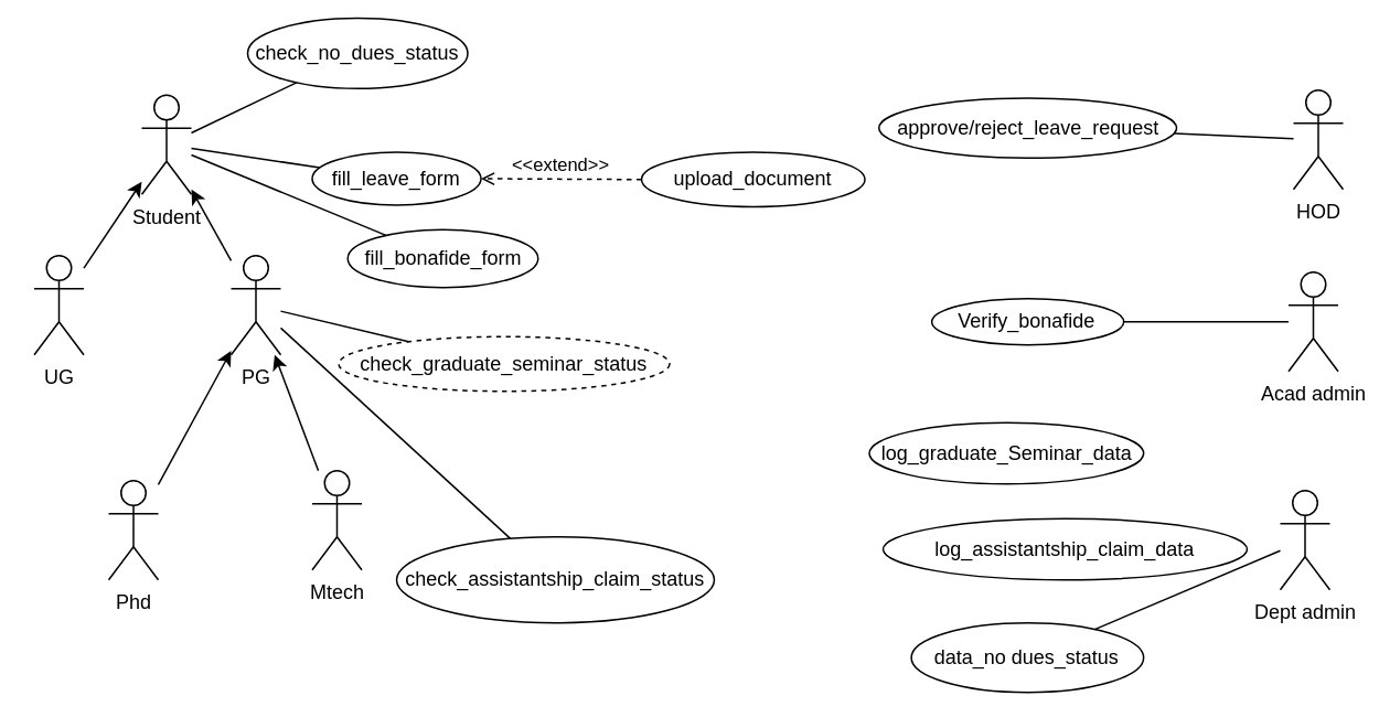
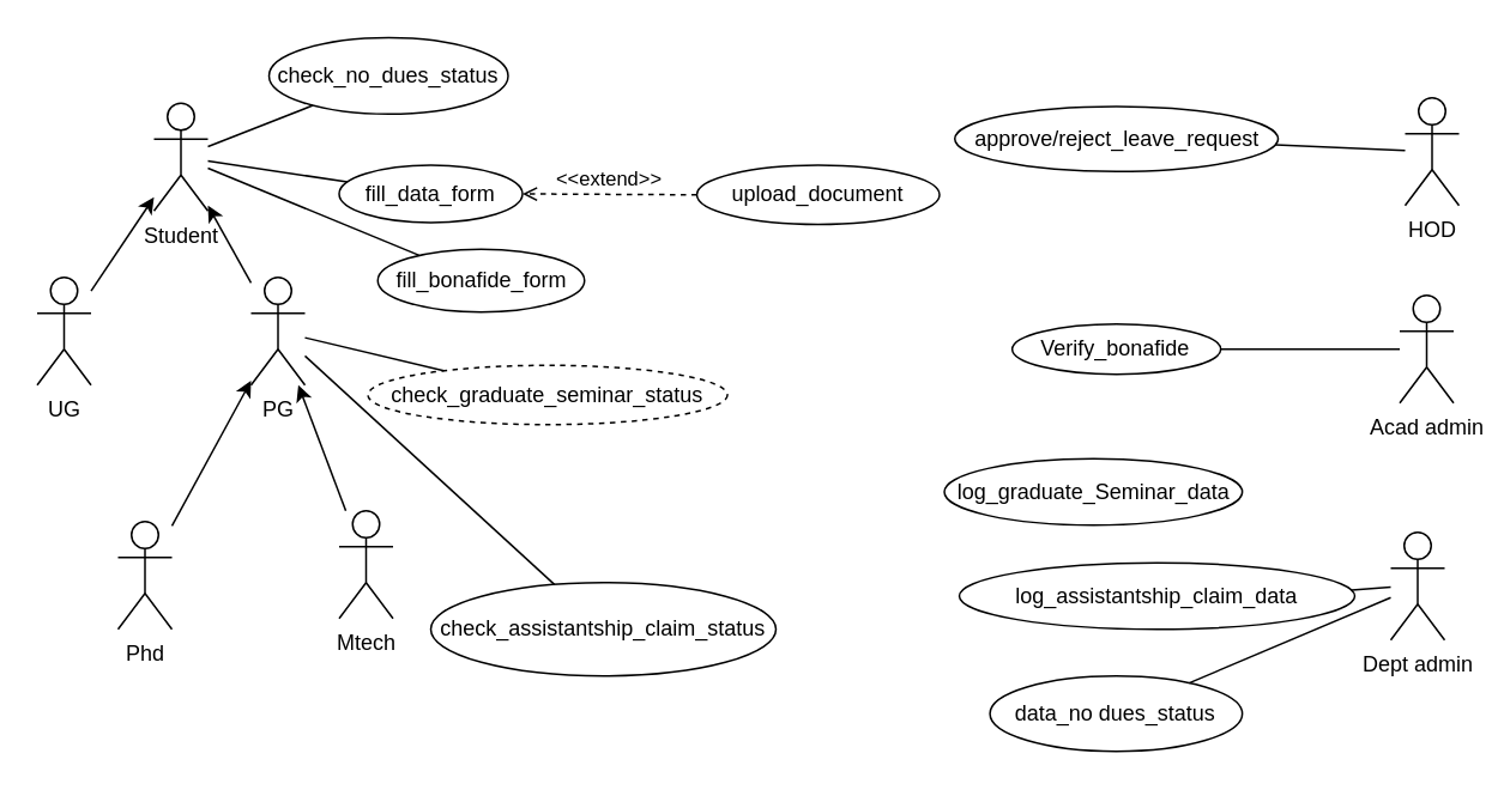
  <mxCell id="0" />
  <mxCell id="1" parent="0" />
  <mxCell id="2" value="Student" style="shape=umlActor;verticalLabelPosition=bottom;verticalAlign=top;html=1;outlineConnect=0;" parent="1" vertex="1"><mxGeometry x="85" y="57" width="30" height="60" as="geometry" /></mxCell>
  <mxCell id="3" value="data_no dues_status" style="ellipse;whiteSpace=wrap;html=1;" parent="1" vertex="1"><mxGeometry x="550.06" y="376" width="140.37" height="42" as="geometry" /></mxCell>
- <mxCell id="4" value="check_no_dues_status" style="ellipse;whiteSpace=wrap;html=1;" parent="1" vertex="1"><mxGeometry x="149" y="10.5" width="133" height="42.5" as="geometry" /></mxCell>
+ <mxCell id="4" value="check_no_dues_status" style="ellipse;whiteSpace=wrap;html=1;" parent="1" vertex="1"><mxGeometry x="149" y="20.5" width="133" height="42.5" as="geometry" /></mxCell>
  <mxCell id="5" value="log_assistantship_claim_data" style="ellipse;whiteSpace=wrap;html=1;" parent="1" vertex="1"><mxGeometry x="533" y="313" width="220" height="37" as="geometry" /></mxCell>
  <mxCell id="6" value="log_graduate_Seminar_data" style="ellipse;whiteSpace=wrap;html=1;" parent="1" vertex="1"><mxGeometry x="524.68" y="255" width="165.75" height="37" as="geometry" /></mxCell>
  <mxCell id="7" value="approve/reject_leave_request" style="ellipse;whiteSpace=wrap;html=1;" parent="1" vertex="1"><mxGeometry x="530.5" y="58.75" width="179.87" height="36.25" as="geometry" /></mxCell>
  <mxCell id="8" value="check_assistantship_claim_status" style="ellipse;whiteSpace=wrap;html=1;" parent="1" vertex="1"><mxGeometry x="239" y="324" width="192" height="52" as="geometry" /></mxCell>
  <mxCell id="9" value="check_graduate_seminar_status" style="ellipse;whiteSpace=wrap;html=1;dashed=1;" parent="1" vertex="1"><mxGeometry x="204" y="203" width="200" height="33" as="geometry" /></mxCell>
  <mxCell id="10" value="fill_bonafide_form" style="ellipse;whiteSpace=wrap;html=1;" parent="1" vertex="1"><mxGeometry x="209.5" y="138.25" width="115" height="35" as="geometry" /></mxCell>
  <mxCell id="11" value="upload_document" style="ellipse;whiteSpace=wrap;html=1;" parent="1" vertex="1"><mxGeometry x="387" y="91.5" width="135" height="33" as="geometry" /></mxCell>
- <mxCell id="12" value="fill_leave_form" style="ellipse;whiteSpace=wrap;html=1;" parent="1" vertex="1"><mxGeometry x="188" y="91.5" width="102" height="32" as="geometry" /></mxCell>
+ <mxCell id="12" value="fill_data_form" style="ellipse;whiteSpace=wrap;html=1;" parent="1" vertex="1"><mxGeometry x="188" y="91.5" width="102" height="32" as="geometry" /></mxCell>
  <mxCell id="13" value="" style="endArrow=none;html=1;rounded=0;" parent="1" source="2" target="12" edge="1"><mxGeometry width="50" height="50" relative="1" as="geometry"><mxPoint x="393" y="264" as="sourcePoint" /><mxPoint x="443" y="214" as="targetPoint" /></mxGeometry></mxCell>
  <mxCell id="14" value="Mtech" style="shape=umlActor;verticalLabelPosition=bottom;verticalAlign=top;html=1;outlineConnect=0;" parent="1" vertex="1"><mxGeometry x="188" y="284" width="30" height="60" as="geometry" /></mxCell>
  <mxCell id="15" value="Phd" style="shape=umlActor;verticalLabelPosition=bottom;verticalAlign=top;html=1;outlineConnect=0;" parent="1" vertex="1"><mxGeometry x="65" y="290" width="30" height="60" as="geometry" /></mxCell>
  <mxCell id="16" value="" style="endArrow=none;html=1;rounded=0;" parent="1" source="32" target="9" edge="1"><mxGeometry width="50" height="50" relative="1" as="geometry"><mxPoint x="393" y="264" as="sourcePoint" /><mxPoint x="443" y="214" as="targetPoint" /></mxGeometry></mxCell>
  <mxCell id="17" value="" style="endArrow=none;html=1;rounded=0;" parent="1" source="10" target="2" edge="1"><mxGeometry width="50" height="50" relative="1" as="geometry"><mxPoint x="393" y="264" as="sourcePoint" /><mxPoint x="443" y="214" as="targetPoint" /></mxGeometry></mxCell>
  <mxCell id="18" value="" style="endArrow=none;html=1;rounded=0;" parent="1" source="32" target="8" edge="1"><mxGeometry width="50" height="50" relative="1" as="geometry"><mxPoint x="427" y="269" as="sourcePoint" /><mxPoint x="477" y="219" as="targetPoint" /></mxGeometry></mxCell>
  <mxCell id="19" value="" style="endArrow=classic;html=1;rounded=0;" parent="1" source="31" target="2" edge="1"><mxGeometry width="50" height="50" relative="1" as="geometry"><mxPoint x="49" y="153" as="sourcePoint" /><mxPoint x="477" y="219" as="targetPoint" /></mxGeometry></mxCell>
  <mxCell id="20" value="" style="endArrow=classic;html=1;rounded=0;" parent="1" source="14" target="32" edge="1"><mxGeometry width="50" height="50" relative="1" as="geometry"><mxPoint x="427" y="269" as="sourcePoint" /><mxPoint x="477" y="219" as="targetPoint" /></mxGeometry></mxCell>
  <mxCell id="21" value="&amp;lt;&amp;lt;extend&amp;gt;&amp;gt;" style="html=1;verticalAlign=bottom;labelBackgroundColor=none;endArrow=open;endFill=0;dashed=1;rounded=0;" parent="1" source="11" target="12" edge="1"><mxGeometry width="160" relative="1" as="geometry"><mxPoint x="372" y="244" as="sourcePoint" /><mxPoint x="532" y="244" as="targetPoint" /></mxGeometry></mxCell>
  <mxCell id="22" value="HOD" style="shape=umlActor;verticalLabelPosition=bottom;verticalAlign=top;html=1;outlineConnect=0;" parent="1" vertex="1"><mxGeometry x="781" y="54" width="30" height="60" as="geometry" /></mxCell>
  <mxCell id="23" value="Dept admin" style="shape=umlActor;verticalLabelPosition=bottom;verticalAlign=top;html=1;outlineConnect=0;" parent="1" vertex="1"><mxGeometry x="773" y="296" width="30" height="60" as="geometry" /></mxCell>
  <mxCell id="24" value="" style="endArrow=none;html=1;rounded=0;" parent="1" source="7" target="22" edge="1"><mxGeometry width="50" height="50" relative="1" as="geometry"><mxPoint x="427" y="269" as="sourcePoint" /><mxPoint x="477" y="219" as="targetPoint" /></mxGeometry></mxCell>
  <mxCell id="25" value="" style="endArrow=none;html=1;rounded=0;" parent="1" source="2" target="4" edge="1"><mxGeometry width="50" height="50" relative="1" as="geometry"><mxPoint x="397" y="282" as="sourcePoint" /><mxPoint x="447" y="232" as="targetPoint" /></mxGeometry></mxCell>
+ <mxCell id="26" value="" style="endArrow=none;html=1;rounded=0;" parent="1" source="5" target="23" edge="1"><mxGeometry width="50" height="50" relative="1" as="geometry"><mxPoint x="397" y="505" as="sourcePoint" /><mxPoint x="801" y="399" as="targetPoint" /></mxGeometry></mxCell>
  <mxCell id="27" value="" style="endArrow=none;html=1;rounded=0;" parent="1" source="3" target="23" edge="1"><mxGeometry width="50" height="50" relative="1" as="geometry"><mxPoint x="530" y="634" as="sourcePoint" /><mxPoint x="447" y="333" as="targetPoint" /></mxGeometry></mxCell>
  <mxCell id="28" value="Acad admin" style="shape=umlActor;verticalLabelPosition=bottom;verticalAlign=top;html=1;outlineConnect=0;" parent="1" vertex="1"><mxGeometry x="778" y="164" width="30" height="60" as="geometry" /></mxCell>
  <mxCell id="29" value="Verify_bonafide" style="ellipse;whiteSpace=wrap;html=1;" parent="1" vertex="1"><mxGeometry x="562.43" y="180" width="116" height="28" as="geometry" /></mxCell>
  <mxCell id="30" value="" style="endArrow=none;html=1;rounded=0;" parent="1" source="29" target="28" edge="1"><mxGeometry width="50" height="50" relative="1" as="geometry"><mxPoint x="391" y="289" as="sourcePoint" /><mxPoint x="441" y="239" as="targetPoint" /></mxGeometry></mxCell>
  <mxCell id="31" value="UG" style="shape=umlActor;verticalLabelPosition=bottom;verticalAlign=top;html=1;outlineConnect=0;" parent="1" vertex="1"><mxGeometry x="20" y="154" width="30" height="60" as="geometry" /></mxCell>
  <mxCell id="32" value="PG" style="shape=umlActor;verticalLabelPosition=bottom;verticalAlign=top;html=1;outlineConnect=0;" parent="1" vertex="1"><mxGeometry x="139" y="154" width="30" height="60" as="geometry" /></mxCell>
  <mxCell id="33" value="" style="endArrow=classic;html=1;rounded=0;" parent="1" source="32" target="2" edge="1"><mxGeometry width="50" height="50" relative="1" as="geometry"><mxPoint x="391" y="236" as="sourcePoint" /><mxPoint x="441" y="186" as="targetPoint" /></mxGeometry></mxCell>
  <mxCell id="34" value="" style="endArrow=classic;html=1;rounded=0;" parent="1" source="15" target="32" edge="1"><mxGeometry width="50" height="50" relative="1" as="geometry"><mxPoint x="391" y="236" as="sourcePoint" /><mxPoint x="441" y="186" as="targetPoint" /></mxGeometry></mxCell>
